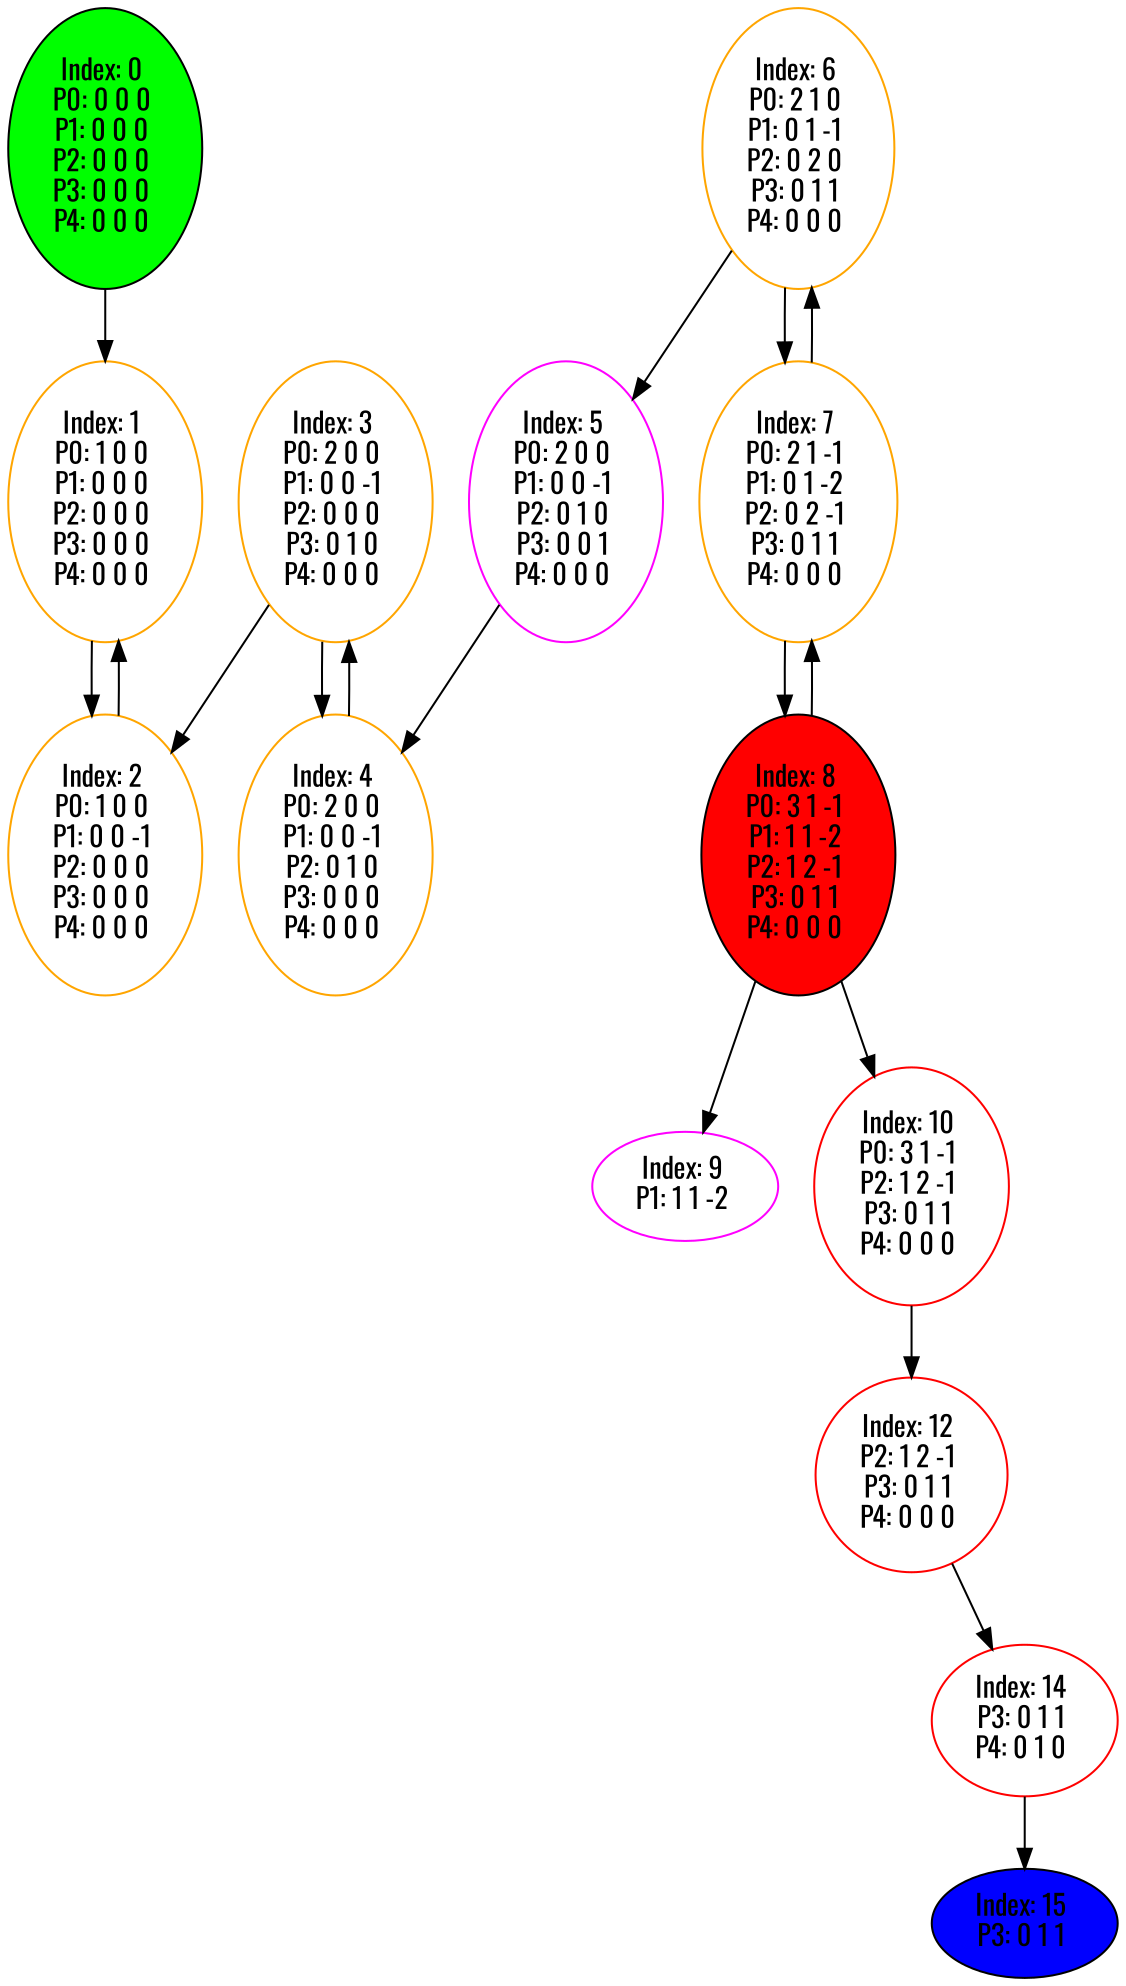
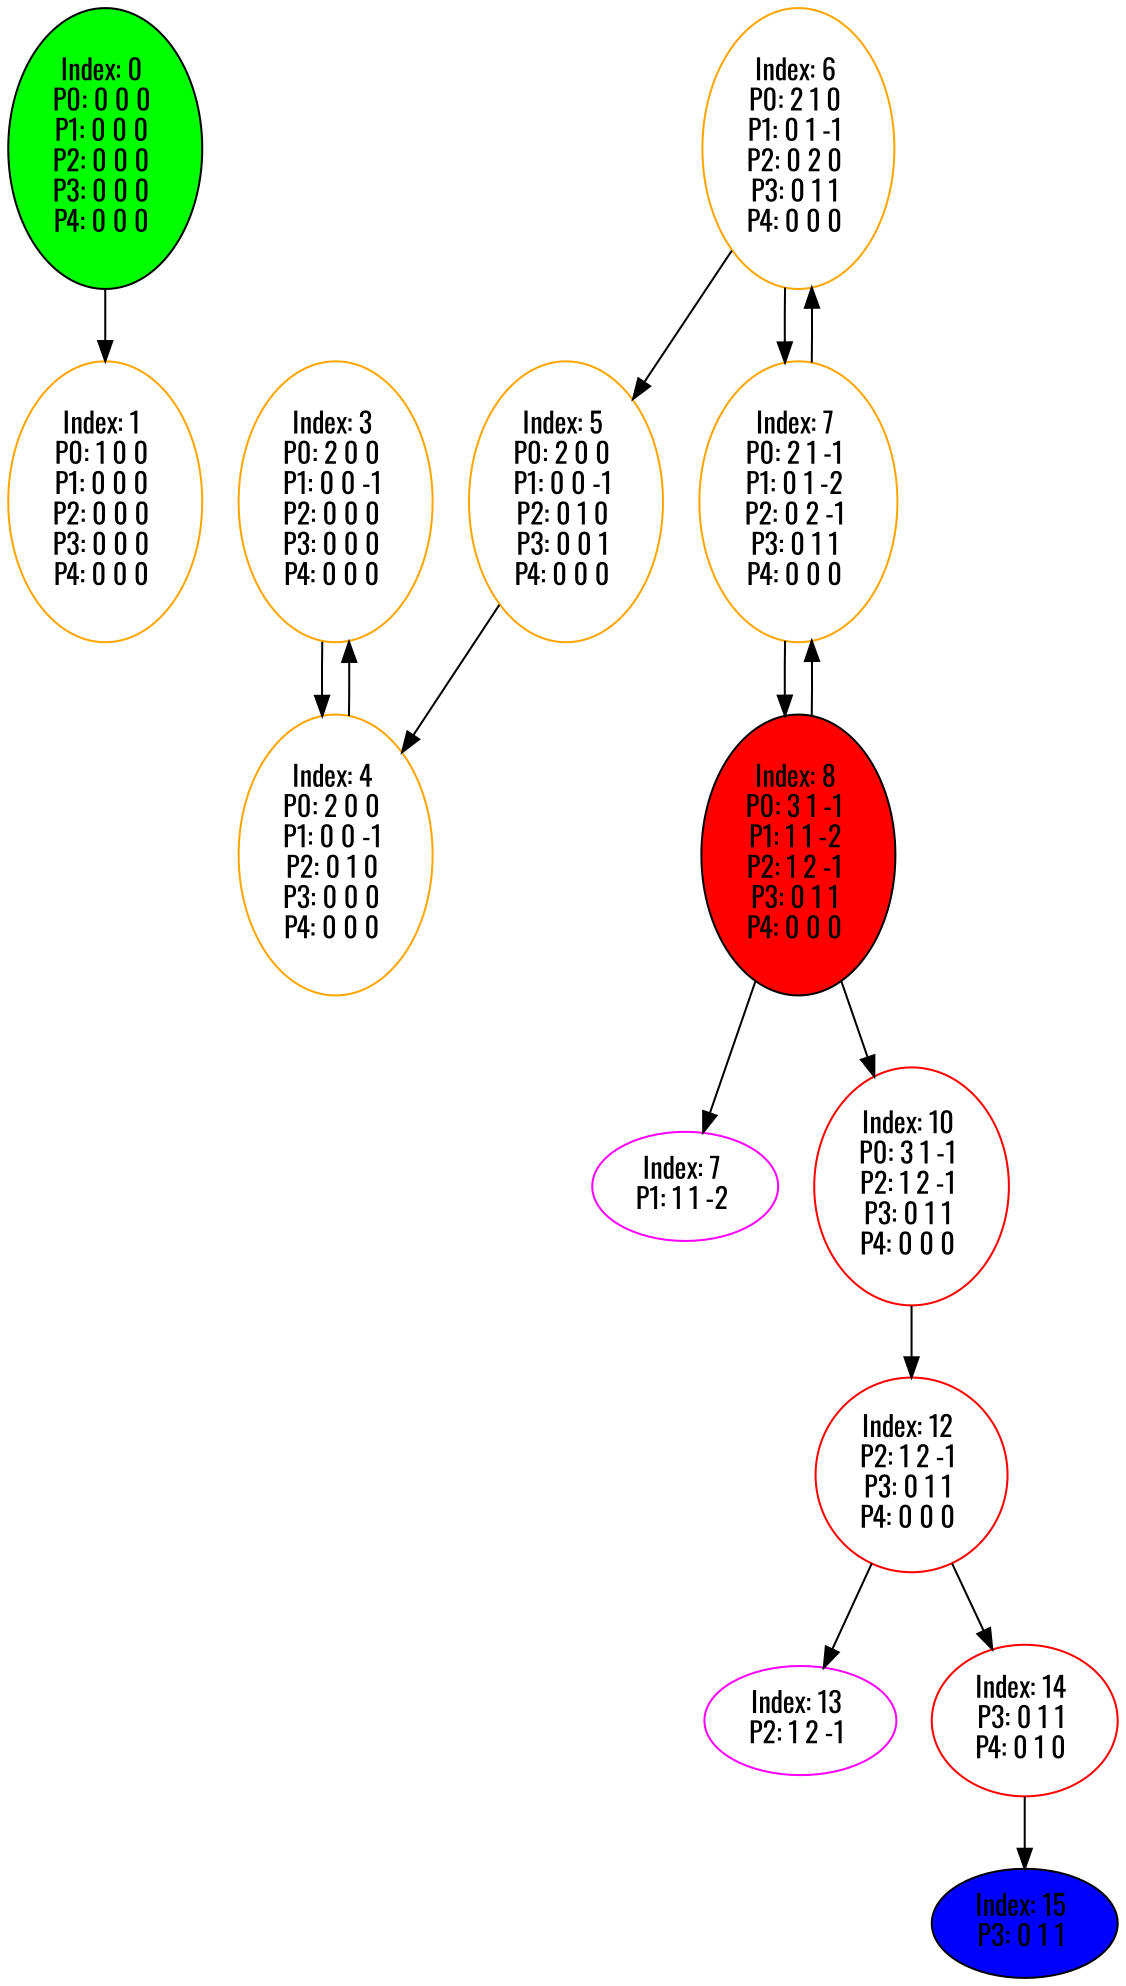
  digraph {
    color=black
    fontname=Oswald
    node [fontname=Oswald color=orange]
    edge [fontname=Oswald]
    n1 [fillcolor=green label="Index: 0 \nP0: 0 0 0 \nP1: 0 0 0 \nP2: 0 0 0 \nP3: 0 0 0 \nP4: 0 0 0 \n" style=filled color=""]
    n2 [label="Index: 1 \nP0: 1 0 0 \nP1: 0 0 0 \nP2: 0 0 0 \nP3: 0 0 0 \nP4: 0 0 0 \n"]
-   n3 [label="Index: 2 \nP0: 1 0 0 \nP1: 0 0 -1 \nP2: 0 0 0 \nP3: 0 0 0 \nP4: 0 0 0 \n"]
-   n4 [label="Index: 3 \nP0: 2 0 0 \nP1: 0 0 -1 \nP2: 0 0 0 \nP3: 0 1 0 \nP4: 0 0 0 \n"]
+   n4 [label="Index: 3 \nP0: 2 0 0 \nP1: 0 0 -1 \nP2: 0 0 0 \nP3: 0 0 0 \nP4: 0 0 0 \n"]
    n5 [label="Index: 4 \nP0: 2 0 0 \nP1: 0 0 -1 \nP2: 0 1 0 \nP3: 0 0 0 \nP4: 0 0 0 \n"]
-   n6 [color=fuchsia label="Index: 5 \nP0: 2 0 0 \nP1: 0 0 -1 \nP2: 0 1 0 \nP3: 0 0 1 \nP4: 0 0 0 \n"]
+   n6 [label="Index: 5 \nP0: 2 0 0 \nP1: 0 0 -1 \nP2: 0 1 0 \nP3: 0 0 1 \nP4: 0 0 0 \n"]
    n7 [label="Index: 6 \nP0: 2 1 0 \nP1: 0 1 -1 \nP2: 0 2 0 \nP3: 0 1 1 \nP4: 0 0 0 \n"]
    n8 [label="Index: 7 \nP0: 2 1 -1 \nP1: 0 1 -2 \nP2: 0 2 -1 \nP3: 0 1 1 \nP4: 0 0 0 \n"]
    n9 [fillcolor=red label="Index: 8 \nP0: 3 1 -1 \nP1: 1 1 -2 \nP2: 1 2 -1 \nP3: 0 1 1 \nP4: 0 0 0 \n" style=filled color=""]
-   n10 [color=fuchsia label="Index: 9 \nP1: 1 1 -2 \n"]
+   n10 [color=fuchsia label="Index: 7 \nP1: 1 1 -2 \n"]
    n11 [color=red label="Index: 10 \nP0: 3 1 -1 \nP2: 1 2 -1 \nP3: 0 1 1 \nP4: 0 0 0 \n"]
    n12 [color=red label="Index: 12 \nP2: 1 2 -1 \nP3: 0 1 1 \nP4: 0 0 0 \n"]
+   n13 [color=fuchsia label="Index: 13 \nP2: 1 2 -1 \n"]
    n14 [color=red label="Index: 14 \nP3: 0 1 1 \nP4: 0 1 0 \n"]
    n15 [fillcolor=blue label="Index: 15 \nP3: 0 1 1 \n" style=filled color=""]
    n1 -> n2
-   n2 -> n3
-   n3 -> n2
-   n4 -> n3
    n4 -> n5
    n5 -> n4
    n6 -> n5
    n7 -> n6
    n7 -> n8
    n8 -> n7
    n8 -> n9
    n9 -> n8
    n9 -> n10
    n9 -> n11
    n11 -> n12
+   n12 -> n13
    n12 -> n14
    n14 -> n15
  }
